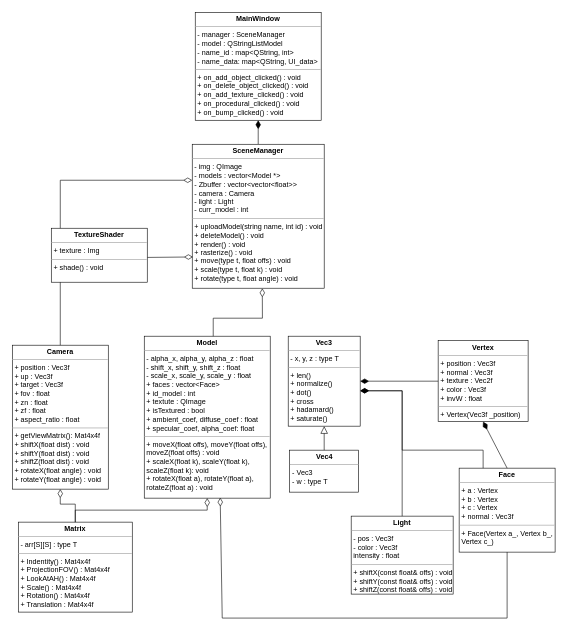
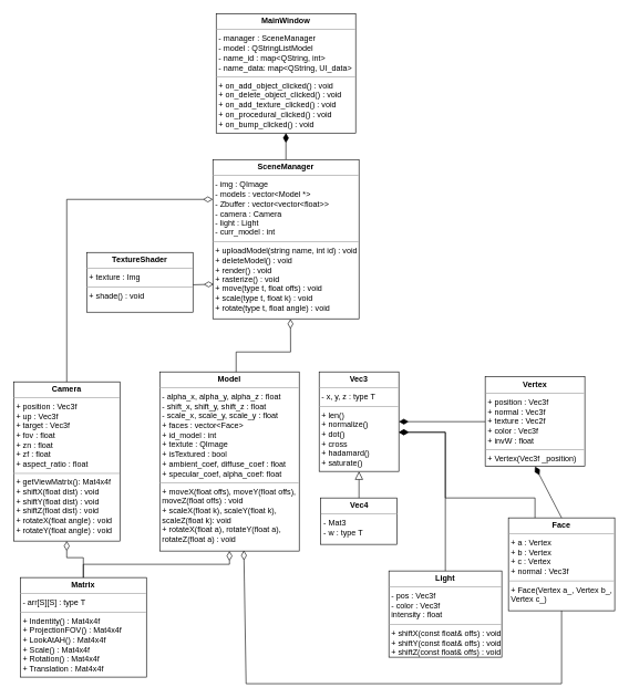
  <mxCell id="0" />
  <mxCell id="1" parent="0" />
  <mxCell id="2" value="&lt;p style=&quot;margin:0px;margin-top:4px;text-align:center;&quot;&gt;&lt;b&gt;MainWindow&lt;/b&gt;&lt;/p&gt;&lt;hr size=&quot;1&quot;&gt;&lt;p style=&quot;margin:0px;margin-left:4px;&quot;&gt;- manager : SceneManager&lt;/p&gt;&lt;p style=&quot;margin:0px;margin-left:4px;&quot;&gt;- model : QStringListModel&lt;/p&gt;&lt;p style=&quot;margin:0px;margin-left:4px;&quot;&gt;- name_id : map&amp;lt;QString, int&amp;gt;&lt;/p&gt;&lt;p style=&quot;margin:0px;margin-left:4px;&quot;&gt;- name_data: map&amp;lt;QString, UI_data&amp;gt;&lt;/p&gt;&lt;hr size=&quot;1&quot;&gt;&lt;p style=&quot;margin:0px;margin-left:4px;&quot;&gt;+ on_add_object_clicked() : void&lt;/p&gt;&lt;p style=&quot;margin:0px;margin-left:4px;&quot;&gt;+ on_delete_object_clicked() : void&lt;br&gt;&lt;/p&gt;&lt;p style=&quot;margin:0px;margin-left:4px;&quot;&gt;+ on_add_texture_clicked() : void&lt;/p&gt;&lt;p style=&quot;margin:0px;margin-left:4px;&quot;&gt;+ on_procedural_clicked() : void&lt;/p&gt;&lt;p style=&quot;margin:0px;margin-left:4px;&quot;&gt;+ on_bump_clicked() : void&lt;/p&gt;" style="verticalAlign=top;align=left;overflow=fill;fontSize=12;fontFamily=Helvetica;html=1;whiteSpace=wrap;" parent="1" vertex="1"><mxGeometry x="325" y="20" width="210" height="180" as="geometry" /></mxCell>
  <mxCell id="3" value="" style="endArrow=diamondThin;endFill=1;endSize=12;html=1;rounded=0;entryX=0.5;entryY=1;entryDx=0;entryDy=0;exitX=0.5;exitY=0;exitDx=0;exitDy=0;startSize=4;jumpSize=7;strokeWidth=1;movable=1;resizable=1;rotatable=1;deletable=1;editable=1;locked=0;connectable=1;" parent="1" source="4" target="2" edge="1"><mxGeometry width="160" relative="1" as="geometry"><mxPoint x="120.571" y="230" as="sourcePoint" /><mxPoint x="0.571" y="270" as="targetPoint" /></mxGeometry></mxCell>
  <mxCell id="4" value="&lt;p style=&quot;margin:0px;margin-top:4px;text-align:center;&quot;&gt;&lt;b&gt;SceneManager&lt;/b&gt;&lt;/p&gt;&lt;hr size=&quot;1&quot;&gt;&lt;p style=&quot;margin:0px;margin-left:4px;&quot;&gt;- img : QImage&lt;/p&gt;&lt;p style=&quot;margin:0px;margin-left:4px;&quot;&gt;- models : vector&amp;lt;Model *&amp;gt;&lt;/p&gt;&lt;p style=&quot;margin:0px;margin-left:4px;&quot;&gt;- Zbuffer : vector&amp;lt;vector&amp;lt;float&amp;gt;&amp;gt;&lt;/p&gt;&lt;p style=&quot;margin:0px;margin-left:4px;&quot;&gt;- camera : Camera&lt;/p&gt;&lt;p style=&quot;margin:0px;margin-left:4px;&quot;&gt;- light : Light&lt;/p&gt;&lt;p style=&quot;margin:0px;margin-left:4px;&quot;&gt;- curr_model : int&lt;/p&gt;&lt;hr size=&quot;1&quot;&gt;&lt;p style=&quot;margin:0px;margin-left:4px;&quot;&gt;+ uploadModel(string name, int id) : void&lt;/p&gt;&lt;p style=&quot;margin:0px;margin-left:4px;&quot;&gt;+ deleteModel() : void&lt;/p&gt;&lt;p style=&quot;margin:0px;margin-left:4px;&quot;&gt;+ render() : void&lt;/p&gt;&lt;p style=&quot;margin:0px;margin-left:4px;&quot;&gt;+ rasterize() : void&lt;/p&gt;&lt;p style=&quot;margin:0px;margin-left:4px;&quot;&gt;+ move(type t, float offs) : void&lt;/p&gt;&lt;p style=&quot;margin:0px;margin-left:4px;&quot;&gt;+ scale(type t, float k) : void&lt;/p&gt;&lt;p style=&quot;margin:0px;margin-left:4px;&quot;&gt;+ rotate(type t, float angle) : void&lt;/p&gt;&lt;p style=&quot;margin:0px;margin-left:4px;&quot;&gt;&lt;br&gt;&lt;/p&gt;" style="verticalAlign=top;align=left;overflow=fill;fontSize=12;fontFamily=Helvetica;html=1;whiteSpace=wrap;" parent="1" vertex="1"><mxGeometry x="320" y="240" width="220" height="240" as="geometry" /></mxCell>
  <mxCell id="5" value="&lt;p style=&quot;margin:0px;margin-top:4px;text-align:center;&quot;&gt;&lt;b&gt;Camera&lt;/b&gt;&lt;/p&gt;&lt;hr size=&quot;1&quot;&gt;&lt;p style=&quot;margin:0px;margin-left:4px;&quot;&gt;+ position : Vec3f&lt;/p&gt;&lt;p style=&quot;margin:0px;margin-left:4px;&quot;&gt;+ up : Vec3f&lt;/p&gt;&lt;p style=&quot;margin:0px;margin-left:4px;&quot;&gt;+ target : Vec3f&lt;/p&gt;&lt;p style=&quot;margin:0px;margin-left:4px;&quot;&gt;+ fov : float&lt;/p&gt;&lt;p style=&quot;margin:0px;margin-left:4px;&quot;&gt;+ zn : float&lt;/p&gt;&lt;p style=&quot;margin:0px;margin-left:4px;&quot;&gt;+ zf : float&lt;/p&gt;&lt;p style=&quot;margin:0px;margin-left:4px;&quot;&gt;+ aspect_ratio : float&lt;/p&gt;&lt;hr size=&quot;1&quot;&gt;&lt;p style=&quot;margin:0px;margin-left:4px;&quot;&gt;+ getViewMatrix(): Mat4x4f&lt;/p&gt;&lt;p style=&quot;margin:0px;margin-left:4px;&quot;&gt;+ shiftX(float dist) : void&lt;/p&gt;&lt;p style=&quot;margin:0px;margin-left:4px;&quot;&gt;+ shiftY(float dist) : void&lt;br&gt;&lt;/p&gt;&lt;p style=&quot;margin:0px;margin-left:4px;&quot;&gt;+ shiftZ(float dist) : void&lt;br&gt;&lt;/p&gt;&lt;p style=&quot;margin:0px;margin-left:4px;&quot;&gt;+ rotateX(float angle) : void&lt;/p&gt;&lt;p style=&quot;margin:0px;margin-left:4px;&quot;&gt;+ rotateY(float angle) : void&lt;/p&gt;" style="verticalAlign=top;align=left;overflow=fill;fontSize=12;fontFamily=Helvetica;html=1;whiteSpace=wrap;" parent="1" vertex="1"><mxGeometry x="20" y="575" width="160" height="240" as="geometry" /></mxCell>
  <mxCell id="6" value="&lt;p style=&quot;margin:0px;margin-top:4px;text-align:center;&quot;&gt;&lt;b&gt;Light&lt;/b&gt;&lt;/p&gt;&lt;hr size=&quot;1&quot;&gt;&lt;p style=&quot;margin:0px;margin-left:4px;&quot;&gt;- pos : Vec3f&lt;/p&gt;&lt;p style=&quot;margin:0px;margin-left:4px;&quot;&gt;- color : Vec3f&lt;/p&gt;&lt;p style=&quot;margin:0px;margin-left:4px;&quot;&gt;intensity : float&lt;/p&gt;&lt;hr size=&quot;1&quot;&gt;&lt;p style=&quot;margin:0px;margin-left:4px;&quot;&gt;+ shiftX(const float&amp;amp; offs) : void&lt;/p&gt;&lt;p style=&quot;margin:0px;margin-left:4px;&quot;&gt;+ shiftY(const float&amp;amp; offs) : void&lt;br&gt;&lt;/p&gt;&lt;p style=&quot;margin:0px;margin-left:4px;&quot;&gt;+ shiftZ(const float&amp;amp; offs) : void&lt;br&gt;&lt;/p&gt;" style="verticalAlign=top;align=left;overflow=fill;fontSize=12;fontFamily=Helvetica;html=1;whiteSpace=wrap;" parent="1" vertex="1"><mxGeometry x="585" y="860" width="170" height="130" as="geometry" /></mxCell>
  <mxCell id="7" value="&lt;p style=&quot;margin:0px;margin-top:4px;text-align:center;&quot;&gt;&lt;b&gt;Vertex&lt;/b&gt;&lt;/p&gt;&lt;hr size=&quot;1&quot;&gt;&lt;p style=&quot;margin:0px;margin-left:4px;&quot;&gt;+ position : Vec3f&lt;/p&gt;&lt;p style=&quot;margin:0px;margin-left:4px;&quot;&gt;+ normal : Vec3f&lt;br&gt;&lt;/p&gt;&lt;p style=&quot;margin:0px;margin-left:4px;&quot;&gt;+ texture : Vec2f&lt;br&gt;&lt;/p&gt;&lt;p style=&quot;margin:0px;margin-left:4px;&quot;&gt;+ color : Vec3f&lt;br&gt;&lt;/p&gt;&lt;p style=&quot;margin:0px;margin-left:4px;&quot;&gt;+ invW : float&lt;/p&gt;&lt;hr size=&quot;1&quot;&gt;&lt;p style=&quot;margin:0px;margin-left:4px;&quot;&gt;+ Vertex(Vec3f _position)&lt;/p&gt;" style="verticalAlign=top;align=left;overflow=fill;fontSize=12;fontFamily=Helvetica;html=1;whiteSpace=wrap;" parent="1" vertex="1"><mxGeometry x="730" y="567.5" width="150" height="135" as="geometry" /></mxCell>
  <mxCell id="8" value="&lt;p style=&quot;margin:0px;margin-top:4px;text-align:center;&quot;&gt;&lt;b&gt;Face&lt;/b&gt;&lt;/p&gt;&lt;hr size=&quot;1&quot;&gt;&lt;p style=&quot;margin:0px;margin-left:4px;&quot;&gt;+ a : Vertex&lt;/p&gt;&lt;p style=&quot;margin:0px;margin-left:4px;&quot;&gt;+ b : Vertex&lt;/p&gt;&lt;p style=&quot;margin:0px;margin-left:4px;&quot;&gt;+ c : Vertex&lt;/p&gt;&lt;p style=&quot;margin:0px;margin-left:4px;&quot;&gt;+ normal : Vec3f&lt;/p&gt;&lt;hr size=&quot;1&quot;&gt;&lt;p style=&quot;margin:0px;margin-left:4px;&quot;&gt;+ Face(Vertex a_, Vertex b_, Vertex c_)&lt;/p&gt;" style="verticalAlign=top;align=left;overflow=fill;fontSize=12;fontFamily=Helvetica;html=1;whiteSpace=wrap;" parent="1" vertex="1"><mxGeometry x="765" y="780" width="160" height="140" as="geometry" /></mxCell>
  <mxCell id="9" value="&lt;p style=&quot;margin:0px;margin-top:4px;text-align:center;&quot;&gt;&lt;b&gt;Model&lt;/b&gt;&lt;/p&gt;&lt;hr size=&quot;1&quot;&gt;&lt;p style=&quot;margin:0px;margin-left:4px;&quot;&gt;- alpha_x, alpha_y, alpha_z : float&lt;/p&gt;&lt;p style=&quot;margin:0px;margin-left:4px;&quot;&gt;- shift_x, shift_y, shift_z : float&lt;/p&gt;&lt;p style=&quot;margin:0px;margin-left:4px;&quot;&gt;- scale_x, scale_y, scale_y : float&lt;/p&gt;&lt;p style=&quot;margin:0px;margin-left:4px;&quot;&gt;+ faces : vector&amp;lt;Face&amp;gt;&lt;/p&gt;&lt;p style=&quot;margin:0px;margin-left:4px;&quot;&gt;+ id_model : int&lt;/p&gt;&lt;p style=&quot;margin:0px;margin-left:4px;&quot;&gt;+ textute : QImage&lt;/p&gt;&lt;p style=&quot;margin:0px;margin-left:4px;&quot;&gt;+ isTextured : bool&lt;/p&gt;&lt;p style=&quot;margin:0px;margin-left:4px;&quot;&gt;+ ambient_coef, diffuse_coef : float&lt;/p&gt;&lt;p style=&quot;margin:0px;margin-left:4px;&quot;&gt;+ specular_coef, alpha_coef: float&lt;/p&gt;&lt;hr size=&quot;1&quot;&gt;&lt;p style=&quot;margin:0px;margin-left:4px;&quot;&gt;+ moveX(float offs), moveY(float offs), moveZ(float offs) : void&lt;/p&gt;&lt;p style=&quot;margin:0px;margin-left:4px;&quot;&gt;+ scaleX(float k),&amp;nbsp;scaleY(float k), scaleZ(float k): void&lt;/p&gt;&lt;p style=&quot;margin:0px;margin-left:4px;&quot;&gt;+ rotateX(float a), rotateY(float a), rotateZ(float a) : void&lt;/p&gt;" style="verticalAlign=top;align=left;overflow=fill;fontSize=12;fontFamily=Helvetica;html=1;whiteSpace=wrap;" parent="1" vertex="1"><mxGeometry x="240" y="560" width="210" height="270" as="geometry" /></mxCell>
  <mxCell id="10" value="&lt;p style=&quot;margin:0px;margin-top:4px;text-align:center;&quot;&gt;&lt;b&gt;Vec3&lt;/b&gt;&lt;/p&gt;&lt;hr size=&quot;1&quot;&gt;&lt;p style=&quot;margin:0px;margin-left:4px;&quot;&gt;- x, y, z : type T&lt;/p&gt;&lt;hr size=&quot;1&quot;&gt;&lt;p style=&quot;margin:0px;margin-left:4px;&quot;&gt;+ len()&lt;/p&gt;&lt;p style=&quot;margin:0px;margin-left:4px;&quot;&gt;+ normalize()&lt;/p&gt;&lt;p style=&quot;margin:0px;margin-left:4px;&quot;&gt;+ dot()&lt;/p&gt;&lt;p style=&quot;margin:0px;margin-left:4px;&quot;&gt;+ cross&lt;/p&gt;&lt;p style=&quot;margin:0px;margin-left:4px;&quot;&gt;+ hadamard()&lt;/p&gt;&lt;p style=&quot;margin:0px;margin-left:4px;&quot;&gt;+ saturate()&lt;/p&gt;" style="verticalAlign=top;align=left;overflow=fill;fontSize=12;fontFamily=Helvetica;html=1;whiteSpace=wrap;" parent="1" vertex="1"><mxGeometry x="480" y="560" width="120" height="150" as="geometry" /></mxCell>
- <mxCell id="11" value="&lt;p style=&quot;margin:0px;margin-top:4px;text-align:center;&quot;&gt;&lt;b&gt;Vec4&lt;/b&gt;&lt;/p&gt;&lt;hr size=&quot;1&quot;&gt;&lt;p style=&quot;margin:0px;margin-left:4px;&quot;&gt;- Vec3&lt;/p&gt;&lt;p style=&quot;margin:0px;margin-left:4px;&quot;&gt;- w : type T&lt;/p&gt;" style="verticalAlign=top;align=left;overflow=fill;fontSize=12;fontFamily=Helvetica;html=1;whiteSpace=wrap;" parent="1" vertex="1"><mxGeometry x="482.5" y="750" width="115" height="70" as="geometry" /></mxCell>
+ <mxCell id="11" value="&lt;p style=&quot;margin:0px;margin-top:4px;text-align:center;&quot;&gt;&lt;b&gt;Vec4&lt;/b&gt;&lt;/p&gt;&lt;hr size=&quot;1&quot;&gt;&lt;p style=&quot;margin:0px;margin-left:4px;&quot;&gt;- Mat3&lt;/p&gt;&lt;p style=&quot;margin:0px;margin-left:4px;&quot;&gt;- w : type T&lt;/p&gt;" style="verticalAlign=top;align=left;overflow=fill;fontSize=12;fontFamily=Helvetica;html=1;whiteSpace=wrap;" parent="1" vertex="1"><mxGeometry x="482.5" y="750" width="115" height="70" as="geometry" /></mxCell>
  <mxCell id="12" value="&lt;p style=&quot;margin:0px;margin-top:4px;text-align:center;&quot;&gt;&lt;b&gt;Matrix&lt;/b&gt;&lt;/p&gt;&lt;hr size=&quot;1&quot;&gt;&lt;p style=&quot;margin:0px;margin-left:4px;&quot;&gt;- arr[S][S] : type T&lt;/p&gt;&lt;hr size=&quot;1&quot;&gt;&lt;p style=&quot;margin:0px;margin-left:4px;&quot;&gt;+ Indentity() : Mat4x4f&lt;/p&gt;&lt;p style=&quot;margin:0px;margin-left:4px;&quot;&gt;+ ProjectionFOV() : Mat4x4f&lt;/p&gt;&lt;p style=&quot;margin:0px;margin-left:4px;&quot;&gt;+ LookAtAH() : Mat4x4f&lt;/p&gt;&lt;p style=&quot;margin:0px;margin-left:4px;&quot;&gt;+ Scale() : Mat4x4f&lt;/p&gt;&lt;p style=&quot;margin:0px;margin-left:4px;&quot;&gt;+ Rotation() : Mat4x4f&lt;/p&gt;&lt;p style=&quot;margin:0px;margin-left:4px;&quot;&gt;+ Translation : Mat4x4f&lt;/p&gt;" style="verticalAlign=top;align=left;overflow=fill;fontSize=12;fontFamily=Helvetica;html=1;whiteSpace=wrap;" parent="1" vertex="1"><mxGeometry x="30" y="870" width="190" height="150" as="geometry" /></mxCell>
  <mxCell id="13" value="" style="endArrow=diamondThin;endFill=0;endSize=12;html=1;rounded=0;exitX=0.5;exitY=0;exitDx=0;exitDy=0;entryX=0.531;entryY=1.001;entryDx=0;entryDy=0;entryPerimeter=0;" parent="1" target="4" edge="1"><mxGeometry width="160" relative="1" as="geometry"><mxPoint x="355" y="560" as="sourcePoint" /><mxPoint x="140" y="500" as="targetPoint" /><Array as="points"><mxPoint x="355" y="530" /><mxPoint x="437" y="530" /></Array></mxGeometry></mxCell>
  <mxCell id="14" value="" style="endArrow=block;endFill=0;endSize=10;html=1;rounded=0;entryX=0.5;entryY=1;entryDx=0;entryDy=0;exitX=0.5;exitY=0;exitDx=0;exitDy=0;" parent="1" source="11" target="10" edge="1"><mxGeometry width="160" relative="1" as="geometry"><mxPoint x="590" y="760" as="sourcePoint" /><mxPoint x="750" y="760" as="targetPoint" /></mxGeometry></mxCell>
  <mxCell id="15" value="" style="endArrow=diamondThin;endFill=1;endSize=12;html=1;rounded=0;entryX=1;entryY=0.5;entryDx=0;entryDy=0;exitX=0;exitY=0.5;exitDx=0;exitDy=0;" parent="1" source="7" target="10" edge="1"><mxGeometry width="160" relative="1" as="geometry"><mxPoint x="660" y="760" as="sourcePoint" /><mxPoint x="820" y="760" as="targetPoint" /></mxGeometry></mxCell>
  <mxCell id="16" value="" style="endArrow=diamondThin;endFill=1;endSize=12;html=1;rounded=0;entryX=1;entryY=0.5;entryDx=0;entryDy=0;" parent="1" edge="1"><mxGeometry width="160" relative="1" as="geometry"><mxPoint x="670" y="860" as="sourcePoint" /><mxPoint x="600" y="651" as="targetPoint" /><Array as="points"><mxPoint x="670" y="651" /></Array></mxGeometry></mxCell>
  <mxCell id="17" value="" style="endArrow=diamondThin;endFill=1;endSize=12;html=1;rounded=0;entryX=0.5;entryY=1;entryDx=0;entryDy=0;exitX=0.5;exitY=0;exitDx=0;exitDy=0;" parent="1" source="8" target="7" edge="1"><mxGeometry width="160" relative="1" as="geometry"><mxPoint x="1050" y="784.58" as="sourcePoint" /><mxPoint x="880" y="784.58" as="targetPoint" /></mxGeometry></mxCell>
  <mxCell id="18" value="" style="endArrow=diamondThin;endFill=1;endSize=12;html=1;rounded=0;entryX=1;entryY=0.5;entryDx=0;entryDy=0;exitX=0.25;exitY=0;exitDx=0;exitDy=0;" parent="1" source="8" edge="1"><mxGeometry width="160" relative="1" as="geometry"><mxPoint x="830" y="750" as="sourcePoint" /><mxPoint x="600" y="651" as="targetPoint" /><Array as="points"><mxPoint x="805" y="750" /><mxPoint x="670" y="750" /><mxPoint x="670" y="651" /></Array></mxGeometry></mxCell>
  <mxCell id="19" value="" style="endArrow=diamondThin;endFill=0;endSize=12;html=1;rounded=0;entryX=0.5;entryY=1;entryDx=0;entryDy=0;exitX=0.5;exitY=0;exitDx=0;exitDy=0;" parent="1" source="12" target="5" edge="1"><mxGeometry width="160" relative="1" as="geometry"><mxPoint x="-190" y="870" as="sourcePoint" /><mxPoint x="-30" y="870" as="targetPoint" /><Array as="points"><mxPoint x="125" y="840" /><mxPoint x="100" y="840" /></Array></mxGeometry></mxCell>
  <mxCell id="20" value="" style="endArrow=diamondThin;endFill=0;endSize=12;html=1;rounded=0;entryX=0.5;entryY=1;entryDx=0;entryDy=0;exitX=0.5;exitY=0;exitDx=0;exitDy=0;" parent="1" source="12" target="9" edge="1"><mxGeometry width="160" relative="1" as="geometry"><mxPoint x="230" y="930" as="sourcePoint" /><mxPoint x="390" y="930" as="targetPoint" /><Array as="points"><mxPoint x="125" y="850" /><mxPoint x="345" y="850" /></Array></mxGeometry></mxCell>
  <mxCell id="21" value="" style="endArrow=diamondThin;endFill=0;endSize=12;html=1;rounded=0;entryX=0.603;entryY=0.997;entryDx=0;entryDy=0;entryPerimeter=0;exitX=0.5;exitY=1;exitDx=0;exitDy=0;" parent="1" source="8" target="9" edge="1"><mxGeometry width="160" relative="1" as="geometry"><mxPoint x="370" y="1030" as="sourcePoint" /><mxPoint x="530" y="1030" as="targetPoint" /><Array as="points"><mxPoint x="845" y="1030" /><mxPoint x="370" y="1030" /></Array></mxGeometry></mxCell>
  <mxCell id="22" value="" style="endArrow=diamondThin;endFill=0;endSize=12;html=1;rounded=0;entryX=0;entryY=0.25;entryDx=0;entryDy=0;exitX=0.5;exitY=0;exitDx=0;exitDy=0;" parent="1" source="5" target="4" edge="1"><mxGeometry width="160" relative="1" as="geometry"><mxPoint x="20" y="440" as="sourcePoint" /><mxPoint x="180" y="440" as="targetPoint" /><Array as="points"><mxPoint x="100" y="300" /></Array></mxGeometry></mxCell>
- <mxCell id="23" value="&lt;p style=&quot;margin:0px;margin-top:4px;text-align:center;&quot;&gt;&lt;b&gt;TextureShader&lt;/b&gt;&lt;/p&gt;&lt;hr size=&quot;1&quot;&gt;&lt;p style=&quot;margin:0px;margin-left:4px;&quot;&gt;+ texture : Img&lt;/p&gt;&lt;hr size=&quot;1&quot;&gt;&lt;p style=&quot;margin:0px;margin-left:4px;&quot;&gt;+ shade() : void&lt;/p&gt;" style="verticalAlign=top;align=left;overflow=fill;fontSize=12;fontFamily=Helvetica;html=1;whiteSpace=wrap;" vertex="1" parent="1"><mxGeometry x="85" y="380" width="160" height="90" as="geometry" /></mxCell>
+ <mxCell id="23" value="&lt;p style=&quot;margin:0px;margin-top:4px;text-align:center;&quot;&gt;&lt;b&gt;TextureShader&lt;/b&gt;&lt;/p&gt;&lt;hr size=&quot;1&quot;&gt;&lt;p style=&quot;margin:0px;margin-left:4px;&quot;&gt;+ texture : Img&lt;/p&gt;&lt;hr size=&quot;1&quot;&gt;&lt;p style=&quot;margin:0px;margin-left:4px;&quot;&gt;+ shade() : void&lt;/p&gt;" style="verticalAlign=top;align=left;overflow=fill;fontSize=12;fontFamily=Helvetica;html=1;whiteSpace=wrap;" vertex="1" parent="1"><mxGeometry x="130" y="380" width="160" height="90" as="geometry" /></mxCell>
  <mxCell id="24" value="" style="endArrow=diamondThin;endFill=0;endSize=12;html=1;rounded=0;entryX=0.005;entryY=0.783;entryDx=0;entryDy=0;exitX=1.002;exitY=0.541;exitDx=0;exitDy=0;entryPerimeter=0;exitPerimeter=0;" edge="1" parent="1" source="23" target="4"><mxGeometry width="160" relative="1" as="geometry"><mxPoint x="20" y="560" as="sourcePoint" /><mxPoint x="180" y="560" as="targetPoint" /></mxGeometry></mxCell>
